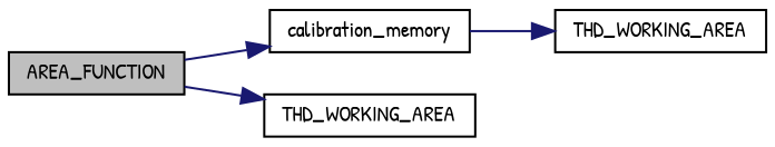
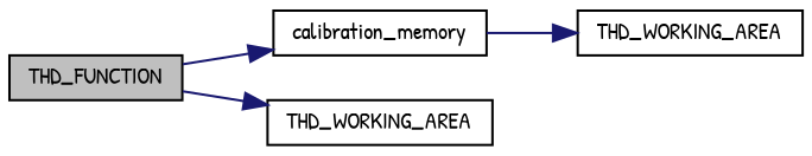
  digraph {
    rankdir=LR
    fontname="Patrick Hand"
    node [color=black fillcolor=white fontname="Patrick Hand" fontsize=10 shape=record style=filled]
    edge [color=midnightblue fontname="Patrick Hand" fontsize=10 labelfontname=Helvetica labelfontsize=10 style=solid]
-   n1 [fillcolor=grey75 fontcolor=black height=0.2 label=AREA_FUNCTION width=0.4]
+   n1 [fillcolor=grey75 fontcolor=black height=0.2 label=THD_FUNCTION width=0.4]
    n2 [height=0.2 label=calibration_memory width=0.4]
    n3 [height=0.2 label=THD_WORKING_AREA width=0.4]
    n4 [height=0.2 label=THD_WORKING_AREA width=0.4]
    n1 -> n2
    n1 -> n3
    n2 -> n4
  }
